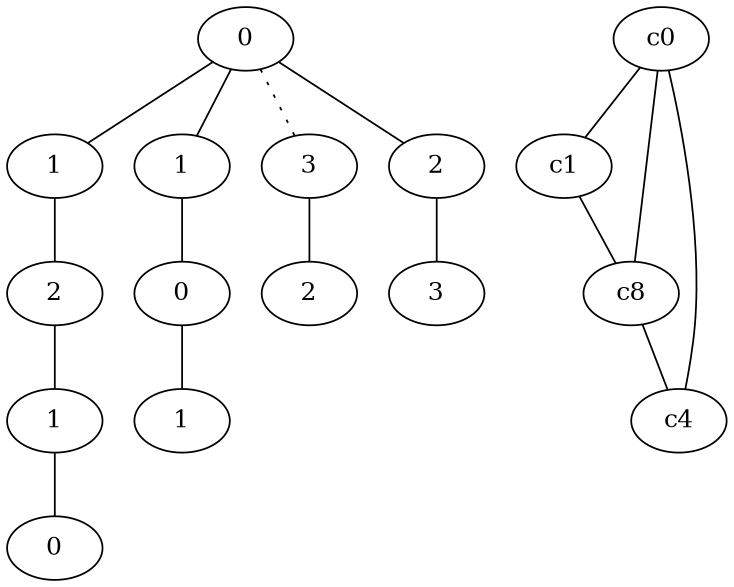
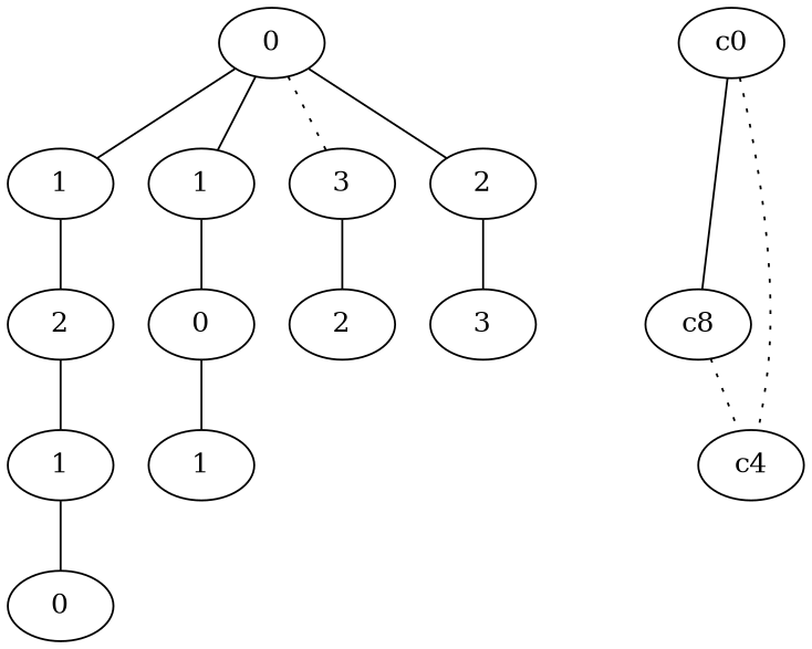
  graph {
    n1 [label=0]
    n2 [label=1]
    n3 [label=1]
    n4 [label=3]
    n5 [label=2]
    n6 [label=2]
    n7 [label=0]
    n8 [label=2]
    n9 [label=3]
    n10 [label=1]
    n11 [label=0]
    n12 [label=1]
    c0
-   c1
    n15 [label=c8]
    n16 [label=c4]
    n1 -- n2
    n1 -- n3
    n1 -- n4 [style=dotted]
    n1 -- n5
    n2 -- n6
    n3 -- n7
    n4 -- n8
    n5 -- n9
    n6 -- n10
    n7 -- n12
    n10 -- n11
-   c0 -- c1
    c0 -- n15
-   c0 -- n16 [style=solid]
-   c1 -- n15
-   n15 -- n16
+   c0 -- n16 [style=dotted]
+   n15 -- n16 [style=dotted]
  }
